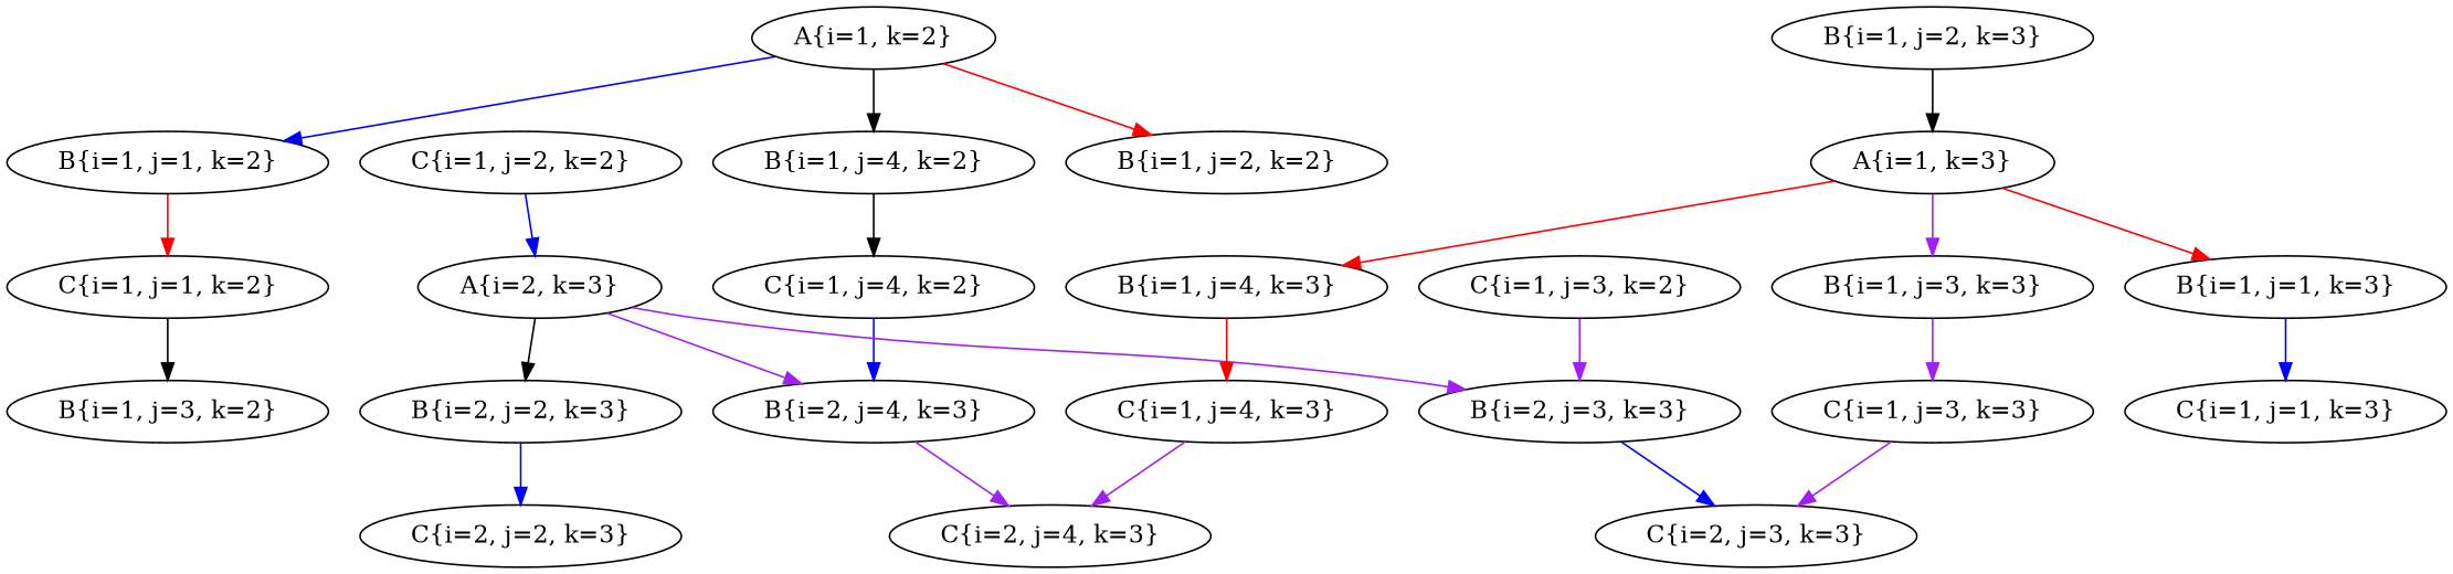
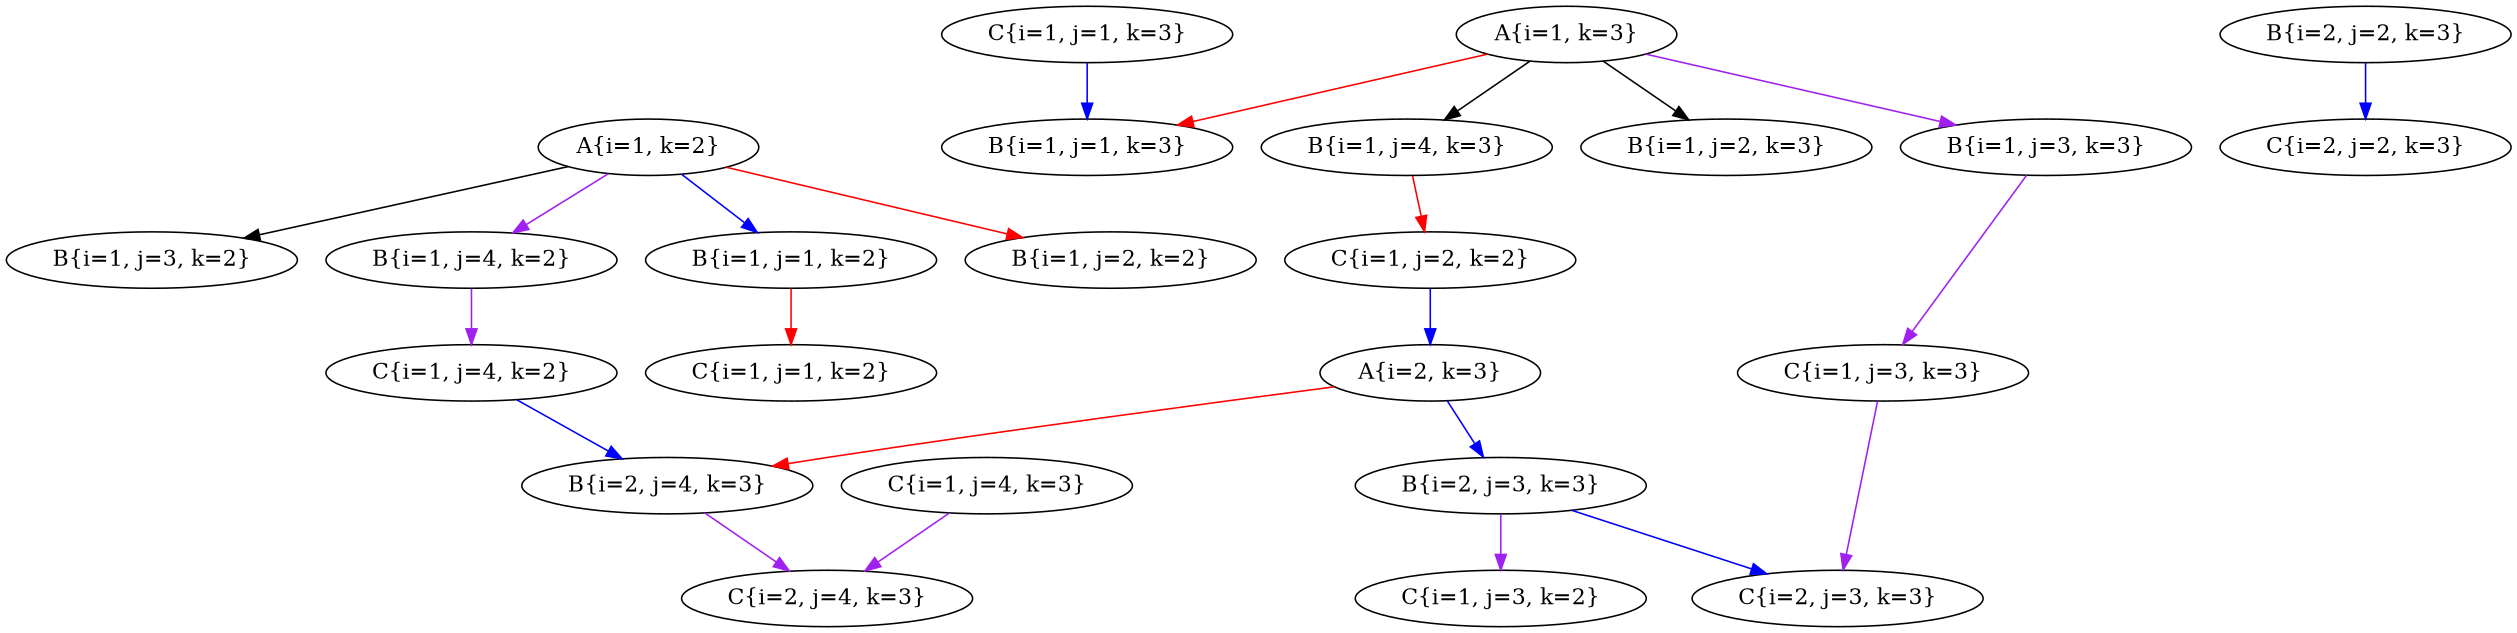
  digraph {
    edge [color=purple]
    n1 [label="A{i=1, k=2}"]
    n2 [label="B{i=1, j=1, k=2}"]
    n3 [label="B{i=1, j=2, k=2}"]
    n4 [label="B{i=1, j=3, k=2}"]
    n5 [label="B{i=1, j=4, k=2}"]
    n6 [label="C{i=1, j=1, k=2}"]
    n7 [label="C{i=1, j=4, k=2}"]
    n8 [label="C{i=1, j=2, k=2}"]
    n9 [label="A{i=2, k=3}"]
    n10 [label="B{i=2, j=3, k=3}"]
    n11 [label="B{i=2, j=4, k=3}"]
    n12 [label="B{i=2, j=2, k=3}"]
    n13 [label="C{i=1, j=3, k=2}"]
    n14 [label="C{i=2, j=3, k=3}"]
    n15 [label="C{i=2, j=4, k=3}"]
    n16 [label="A{i=1, k=3}"]
    n17 [label="B{i=1, j=1, k=3}"]
    n18 [label="B{i=1, j=2, k=3}"]
    n19 [label="B{i=1, j=3, k=3}"]
    n20 [label="B{i=1, j=4, k=3}"]
    n21 [label="C{i=1, j=1, k=3}"]
    n22 [label="C{i=1, j=3, k=3}"]
    n23 [label="C{i=1, j=4, k=3}"]
    n24 [label="C{i=2, j=2, k=3}"]
    n1 -> n2 [color=blue]
    n1 -> n3 [color=red]
-   n6 -> n4 [color=black]
-   n1 -> n5 [color=black]
+   n1 -> n4 [color=black]
+   n1 -> n5
    n2 -> n6 [color=red]
-   n5 -> n7 [color=black]
+   n5 -> n7
    n7 -> n11 [color=blue]
    n8 -> n9 [color=blue]
-   n9 -> n10
-   n9 -> n11
-   n9 -> n12 [color=black]
+   n9 -> n10 [color=blue]
+   n9 -> n11 [color=red]
    n10 -> n14 [color=blue]
    n11 -> n15
    n12 -> n24 [color=blue]
-   n13 -> n10
+   n10 -> n13
    n16 -> n17 [color=red]
-   n18 -> n16 [color=black]
+   n16 -> n18 [color=black]
    n16 -> n19
-   n16 -> n20 [color=red]
-   n17 -> n21 [color=blue]
+   n16 -> n20 [color=black]
+   n21 -> n17 [color=blue]
    n19 -> n22
-   n20 -> n23 [color=red]
+   n20 -> n8 [color=red]
    n22 -> n14
    n23 -> n15
  }
